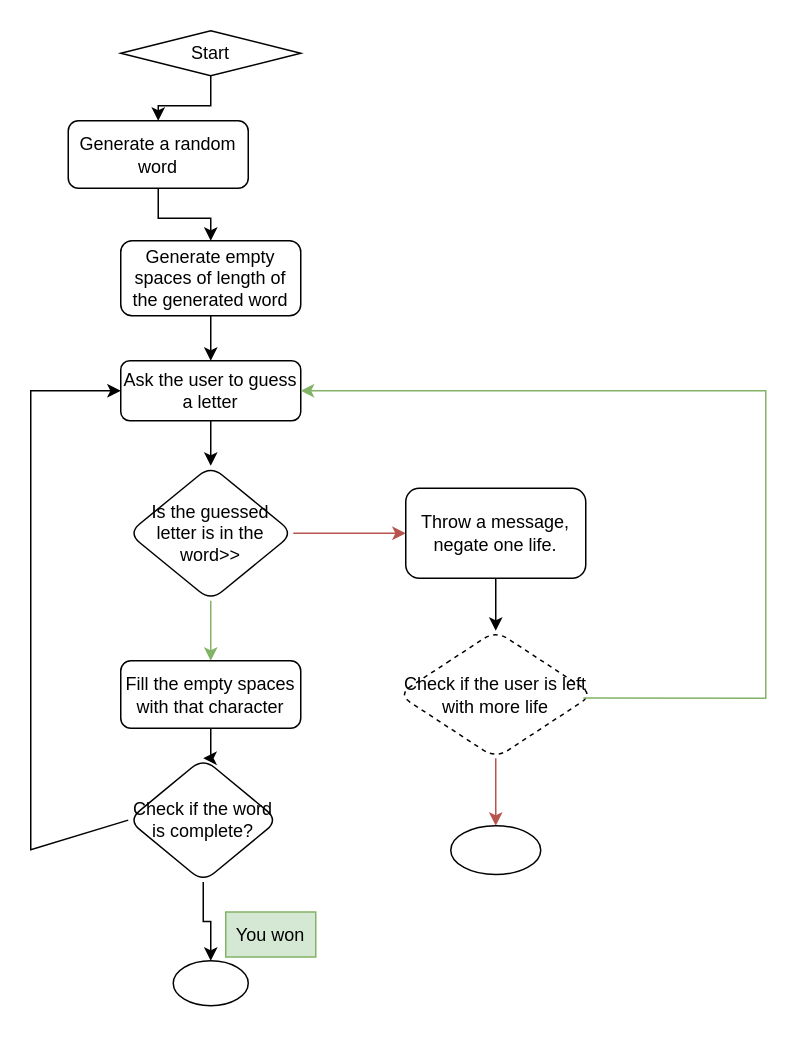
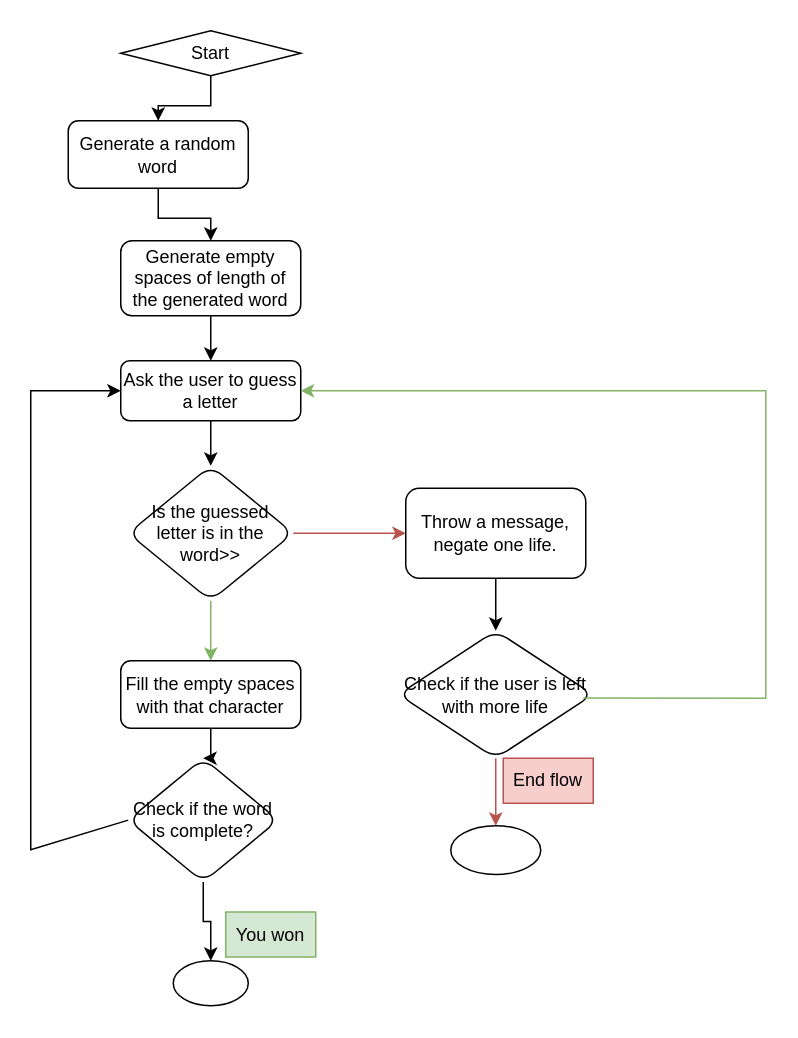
  <mxCell id="0" />
  <mxCell id="1" parent="0" />
  <mxCell id="2" value="" style="edgeStyle=orthogonalEdgeStyle;rounded=0;orthogonalLoop=1;jettySize=auto;html=1;" edge="1" parent="1" source="3" target="5"><mxGeometry relative="1" as="geometry" /></mxCell>
  <mxCell id="3" value="Start" style="rhombus;whiteSpace=wrap;html=1;" vertex="1" parent="1"><mxGeometry x="80" y="20" width="120" height="30" as="geometry" /></mxCell>
  <mxCell id="4" value="" style="edgeStyle=orthogonalEdgeStyle;rounded=0;orthogonalLoop=1;jettySize=auto;html=1;" edge="1" parent="1" source="5" target="7"><mxGeometry relative="1" as="geometry" /></mxCell>
  <mxCell id="5" value="Generate a random word" style="whiteSpace=wrap;html=1;rounded=1;" vertex="1" parent="1"><mxGeometry x="45" y="80" width="120" height="45" as="geometry" /></mxCell>
  <mxCell id="6" value="" style="edgeStyle=orthogonalEdgeStyle;rounded=0;orthogonalLoop=1;jettySize=auto;html=1;" edge="1" parent="1" source="7" target="9"><mxGeometry relative="1" as="geometry" /></mxCell>
  <mxCell id="7" value="Generate empty spaces of length of the generated word" style="whiteSpace=wrap;html=1;rounded=1;" vertex="1" parent="1"><mxGeometry x="80" y="160" width="120" height="50" as="geometry" /></mxCell>
  <mxCell id="8" value="" style="edgeStyle=orthogonalEdgeStyle;rounded=0;orthogonalLoop=1;jettySize=auto;html=1;" edge="1" parent="1" source="9" target="12"><mxGeometry relative="1" as="geometry" /></mxCell>
  <mxCell id="9" value="Ask the user to guess a letter" style="whiteSpace=wrap;html=1;rounded=1;" vertex="1" parent="1"><mxGeometry x="80" y="240" width="120" height="40" as="geometry" /></mxCell>
  <mxCell id="10" value="" style="edgeStyle=orthogonalEdgeStyle;rounded=0;orthogonalLoop=1;jettySize=auto;html=1;fillColor=#d5e8d4;strokeColor=#82b366;" edge="1" parent="1" source="12" target="14"><mxGeometry relative="1" as="geometry" /></mxCell>
  <mxCell id="11" value="" style="edgeStyle=orthogonalEdgeStyle;rounded=0;orthogonalLoop=1;jettySize=auto;html=1;fillColor=#f8cecc;strokeColor=#b85450;" edge="1" parent="1" source="12" target="16"><mxGeometry relative="1" as="geometry" /></mxCell>
  <mxCell id="12" value="Is the guessed letter is in the word&amp;gt;&amp;gt;" style="rhombus;whiteSpace=wrap;html=1;rounded=1;" vertex="1" parent="1"><mxGeometry x="85" y="310" width="110" height="90" as="geometry" /></mxCell>
  <mxCell id="13" value="" style="edgeStyle=orthogonalEdgeStyle;rounded=0;orthogonalLoop=1;jettySize=auto;html=1;" edge="1" parent="1" source="14" target="23"><mxGeometry relative="1" as="geometry" /></mxCell>
  <mxCell id="14" value="Fill the empty spaces with that character" style="whiteSpace=wrap;html=1;rounded=1;" vertex="1" parent="1"><mxGeometry x="80" y="440" width="120" height="45" as="geometry" /></mxCell>
  <mxCell id="15" value="" style="edgeStyle=orthogonalEdgeStyle;rounded=0;orthogonalLoop=1;jettySize=auto;html=1;" edge="1" parent="1" source="16" target="18"><mxGeometry relative="1" as="geometry" /></mxCell>
  <mxCell id="16" value="Throw a message, negate one life." style="whiteSpace=wrap;html=1;rounded=1;" vertex="1" parent="1"><mxGeometry x="270" y="325" width="120" height="60" as="geometry" /></mxCell>
  <mxCell id="17" value="" style="edgeStyle=orthogonalEdgeStyle;rounded=0;orthogonalLoop=1;jettySize=auto;html=1;fillColor=#f8cecc;strokeColor=#b85450;" edge="1" parent="1" source="18" target="20"><mxGeometry relative="1" as="geometry" /></mxCell>
- <mxCell id="18" value="Check if the user is left with more life" style="rhombus;whiteSpace=wrap;html=1;rounded=1;dashed=1;" vertex="1" parent="1"><mxGeometry x="265" y="420" width="130" height="85" as="geometry" /></mxCell>
+ <mxCell id="18" value="Check if the user is left with more life" style="rhombus;whiteSpace=wrap;html=1;rounded=1;" vertex="1" parent="1"><mxGeometry x="265" y="420" width="130" height="85" as="geometry" /></mxCell>
  <mxCell id="19" value="" style="endArrow=classic;html=1;rounded=0;exitX=0.949;exitY=0.527;exitDx=0;exitDy=0;exitPerimeter=0;fillColor=#d5e8d4;strokeColor=#82b366;" edge="1" parent="1" source="18" target="9"><mxGeometry width="50" height="50" relative="1" as="geometry"><mxPoint x="200" y="270" as="sourcePoint" /><mxPoint x="250" y="220" as="targetPoint" /><Array as="points"><mxPoint x="510" y="465" /><mxPoint x="510" y="260" /></Array></mxGeometry></mxCell>
  <mxCell id="20" value="" style="ellipse;whiteSpace=wrap;html=1;rounded=1;" vertex="1" parent="1"><mxGeometry x="300" y="550" width="60" height="32.5" as="geometry" /></mxCell>
+ <mxCell id="21" value="End flow" style="text;html=1;align=center;verticalAlign=middle;whiteSpace=wrap;rounded=0;fillColor=#f8cecc;strokeColor=#b85450;" vertex="1" parent="1"><mxGeometry x="335" y="505" width="60" height="30" as="geometry" /></mxCell>
  <mxCell id="22" value="" style="edgeStyle=orthogonalEdgeStyle;rounded=0;orthogonalLoop=1;jettySize=auto;html=1;" edge="1" parent="1" source="23" target="24"><mxGeometry relative="1" as="geometry" /></mxCell>
  <mxCell id="23" value="Check if the word is complete?" style="rhombus;whiteSpace=wrap;html=1;rounded=1;" vertex="1" parent="1"><mxGeometry x="85" y="505" width="100" height="82.5" as="geometry" /></mxCell>
  <mxCell id="24" value="" style="ellipse;whiteSpace=wrap;html=1;rounded=1;" vertex="1" parent="1"><mxGeometry x="115" y="640" width="50" height="30" as="geometry" /></mxCell>
  <mxCell id="25" value="You won" style="text;html=1;align=center;verticalAlign=middle;whiteSpace=wrap;rounded=0;fillColor=#d5e8d4;strokeColor=#82b366;" vertex="1" parent="1"><mxGeometry x="150" y="607.5" width="60" height="30" as="geometry" /></mxCell>
  <mxCell id="26" value="" style="endArrow=classic;html=1;rounded=0;entryX=0;entryY=0.5;entryDx=0;entryDy=0;exitX=0;exitY=0.5;exitDx=0;exitDy=0;" edge="1" parent="1" source="23" target="9"><mxGeometry width="50" height="50" relative="1" as="geometry"><mxPoint x="190" y="490" as="sourcePoint" /><mxPoint x="240" y="440" as="targetPoint" /><Array as="points"><mxPoint x="20" y="566" /><mxPoint x="20" y="260" /></Array></mxGeometry></mxCell>
